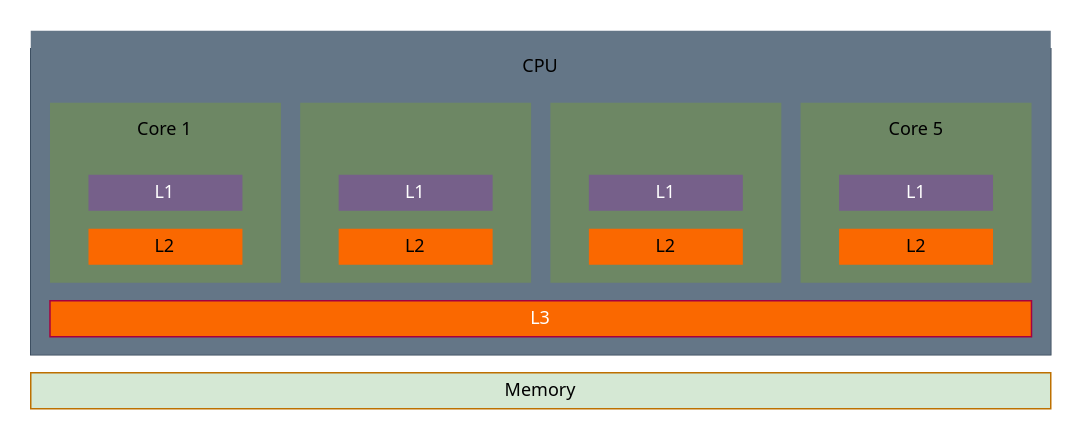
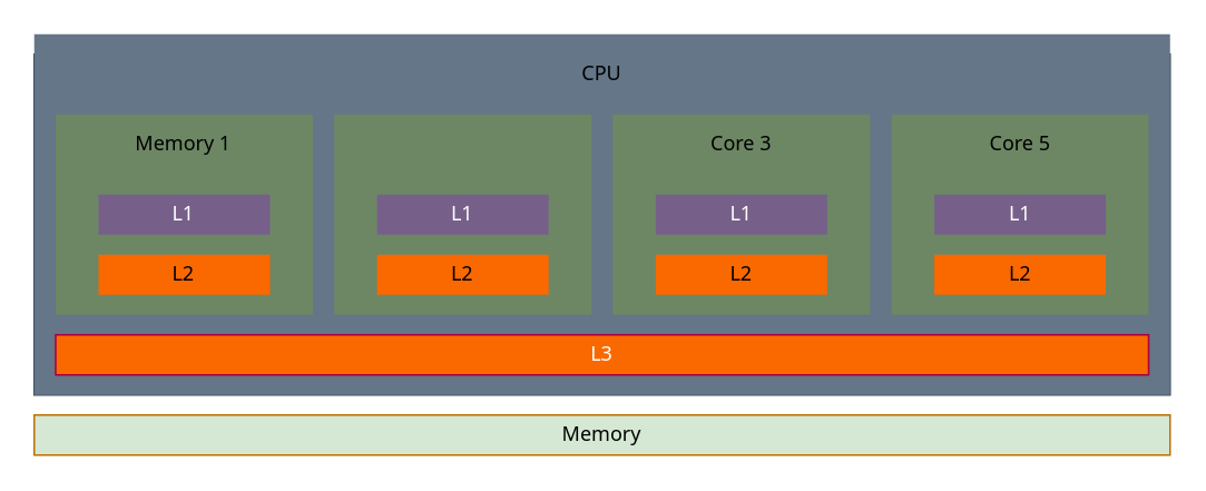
  <mxCell id="0" />
  <mxCell id="1" parent="0" />
  <mxCell id="2" value="" style="group" parent="1" vertex="1" connectable="0"><mxGeometry x="20" y="32" width="680" height="240" as="geometry" /></mxCell>
  <mxCell id="3" value="" style="group;fillColor=#647687;fontColor=#ffffff;strokeColor=#314354;" parent="2" vertex="1" connectable="0"><mxGeometry width="680.0" height="204" as="geometry" /></mxCell>
  <mxCell id="4" value="" style="rounded=0;whiteSpace=wrap;html=1;fillColor=#647687;strokeColor=none;fontColor=#ffffff;" parent="3" vertex="1"><mxGeometry y="-12" width="680.0" height="216" as="geometry" /></mxCell>
  <mxCell id="5" value="&lt;font face=&quot;Noto Sans&quot;&gt;CPU&lt;/font&gt;" style="text;html=1;strokeColor=none;fillColor=none;align=center;verticalAlign=middle;whiteSpace=wrap;rounded=0;" parent="3" vertex="1"><mxGeometry x="170.0" y="-12" width="340.0" height="48" as="geometry" /></mxCell>
  <mxCell id="6" value="&lt;font face=&quot;Noto Sans&quot;&gt;L3&lt;/font&gt;" style="rounded=0;whiteSpace=wrap;html=1;fontFamily=Times New Roman;fillColor=#fa6800;strokeColor=#A50040;fontColor=#ffffff;" parent="2" vertex="1"><mxGeometry x="12.83" y="168" width="654.34" height="24" as="geometry" /></mxCell>
  <mxCell id="7" value="" style="group" parent="2" vertex="1" connectable="0"><mxGeometry x="12.83" y="36" width="153.962" height="120" as="geometry" /></mxCell>
  <mxCell id="8" value="" style="rounded=0;whiteSpace=wrap;html=1;fillColor=#6d8764;strokeColor=none;fontColor=#ffffff;" parent="7" vertex="1"><mxGeometry width="153.962" height="120" as="geometry" /></mxCell>
- <mxCell id="9" value="&lt;font face=&quot;Noto Sans&quot;&gt;Core 1&lt;/font&gt;" style="text;html=1;strokeColor=none;fillColor=none;align=center;verticalAlign=middle;whiteSpace=wrap;rounded=0;" parent="7" vertex="1"><mxGeometry x="38.491" width="76.981" height="36" as="geometry" /></mxCell>
+ <mxCell id="9" value="&lt;font face=&quot;Noto Sans&quot;&gt;Memory 1&lt;/font&gt;" style="text;html=1;strokeColor=none;fillColor=none;align=center;verticalAlign=middle;whiteSpace=wrap;rounded=0;" parent="7" vertex="1"><mxGeometry x="38.491" width="76.981" height="36" as="geometry" /></mxCell>
  <mxCell id="10" value="&lt;font face=&quot;Noto Sans&quot;&gt;L1&lt;/font&gt;" style="rounded=0;whiteSpace=wrap;html=1;fontFamily=Times New Roman;fillColor=#76608a;fontColor=#ffffff;strokeColor=none;" parent="7" vertex="1"><mxGeometry x="25.66" y="48" width="102.642" height="24" as="geometry" /></mxCell>
  <mxCell id="11" value="&lt;font face=&quot;Noto Sans&quot;&gt;L2&lt;/font&gt;" style="rounded=0;whiteSpace=wrap;html=1;fontFamily=Times New Roman;fillColor=#fa6800;fontColor=#000000;strokeColor=none;" parent="7" vertex="1"><mxGeometry x="25.66" y="84" width="102.642" height="24" as="geometry" /></mxCell>
  <mxCell id="12" value="" style="group" parent="2" vertex="1" connectable="0"><mxGeometry x="179.623" y="36" width="153.962" height="120" as="geometry" /></mxCell>
  <mxCell id="13" value="" style="rounded=0;whiteSpace=wrap;html=1;fillColor=#6d8764;strokeColor=none;fontColor=#ffffff;" parent="12" vertex="1"><mxGeometry width="153.962" height="120" as="geometry" /></mxCell>
  <mxCell id="14" value="&lt;font face=&quot;Noto Sans&quot;&gt;L1&lt;/font&gt;" style="rounded=0;whiteSpace=wrap;html=1;fontFamily=Times New Roman;fillColor=#76608a;fontColor=#ffffff;strokeColor=none;" parent="12" vertex="1"><mxGeometry x="25.66" y="48" width="102.642" height="24" as="geometry" /></mxCell>
  <mxCell id="15" value="&lt;font face=&quot;Noto Sans&quot;&gt;L2&lt;/font&gt;" style="rounded=0;whiteSpace=wrap;html=1;fontFamily=Times New Roman;fillColor=#fa6800;fontColor=#000000;strokeColor=none;" parent="12" vertex="1"><mxGeometry x="25.66" y="84" width="102.642" height="24" as="geometry" /></mxCell>
  <mxCell id="16" value="" style="group" parent="2" vertex="1" connectable="0"><mxGeometry x="346.415" y="36" width="153.962" height="120" as="geometry" /></mxCell>
  <mxCell id="17" value="" style="rounded=0;whiteSpace=wrap;html=1;fillColor=#6d8764;strokeColor=none;fontColor=#ffffff;" parent="16" vertex="1"><mxGeometry width="153.962" height="120" as="geometry" /></mxCell>
+ <mxCell id="18" value="&lt;font face=&quot;Noto Sans&quot;&gt;Core 3&lt;/font&gt;" style="text;html=1;strokeColor=none;fillColor=none;align=center;verticalAlign=middle;whiteSpace=wrap;rounded=0;" parent="16" vertex="1"><mxGeometry x="38.491" width="76.981" height="36" as="geometry" /></mxCell>
  <mxCell id="19" value="&lt;font face=&quot;Noto Sans&quot;&gt;L1&lt;/font&gt;" style="rounded=0;whiteSpace=wrap;html=1;fontFamily=Times New Roman;fillColor=#76608a;fontColor=#ffffff;strokeColor=none;" parent="16" vertex="1"><mxGeometry x="25.66" y="48" width="102.642" height="24" as="geometry" /></mxCell>
  <mxCell id="20" value="&lt;font face=&quot;Noto Sans&quot;&gt;L2&lt;/font&gt;" style="rounded=0;whiteSpace=wrap;html=1;fontFamily=Times New Roman;fillColor=#fa6800;fontColor=#000000;strokeColor=none;" parent="16" vertex="1"><mxGeometry x="25.66" y="84" width="102.642" height="24" as="geometry" /></mxCell>
  <mxCell id="21" value="" style="group" parent="2" vertex="1" connectable="0"><mxGeometry x="513.208" y="36" width="153.962" height="120" as="geometry" /></mxCell>
  <mxCell id="22" value="" style="rounded=0;whiteSpace=wrap;html=1;fillColor=#6d8764;strokeColor=none;fontColor=#ffffff;" parent="21" vertex="1"><mxGeometry width="153.962" height="120" as="geometry" /></mxCell>
  <mxCell id="23" value="&lt;font face=&quot;Noto Sans&quot;&gt;Core 5&lt;/font&gt;" style="text;html=1;strokeColor=none;fillColor=none;align=center;verticalAlign=middle;whiteSpace=wrap;rounded=0;" parent="21" vertex="1"><mxGeometry x="38.491" width="76.981" height="36" as="geometry" /></mxCell>
  <mxCell id="24" value="&lt;font face=&quot;Noto Sans&quot;&gt;L1&lt;/font&gt;" style="rounded=0;whiteSpace=wrap;html=1;fontFamily=Times New Roman;fillColor=#76608a;fontColor=#ffffff;strokeColor=none;" parent="21" vertex="1"><mxGeometry x="25.66" y="48" width="102.642" height="24" as="geometry" /></mxCell>
  <mxCell id="25" value="&lt;font face=&quot;Noto Sans&quot;&gt;L2&lt;/font&gt;" style="rounded=0;whiteSpace=wrap;html=1;fontFamily=Times New Roman;fillColor=#fa6800;fontColor=#000000;strokeColor=none;" parent="21" vertex="1"><mxGeometry x="25.66" y="84" width="102.642" height="24" as="geometry" /></mxCell>
  <mxCell id="26" value="&lt;font face=&quot;Noto Sans&quot;&gt;Memory&lt;/font&gt;" style="rounded=0;whiteSpace=wrap;html=1;fontFamily=Times New Roman;fillColor=#d5e8d4;fontColor=#000000;strokeColor=#BD7000;" parent="2" vertex="1"><mxGeometry y="216" width="680.0" height="24" as="geometry" /></mxCell>
